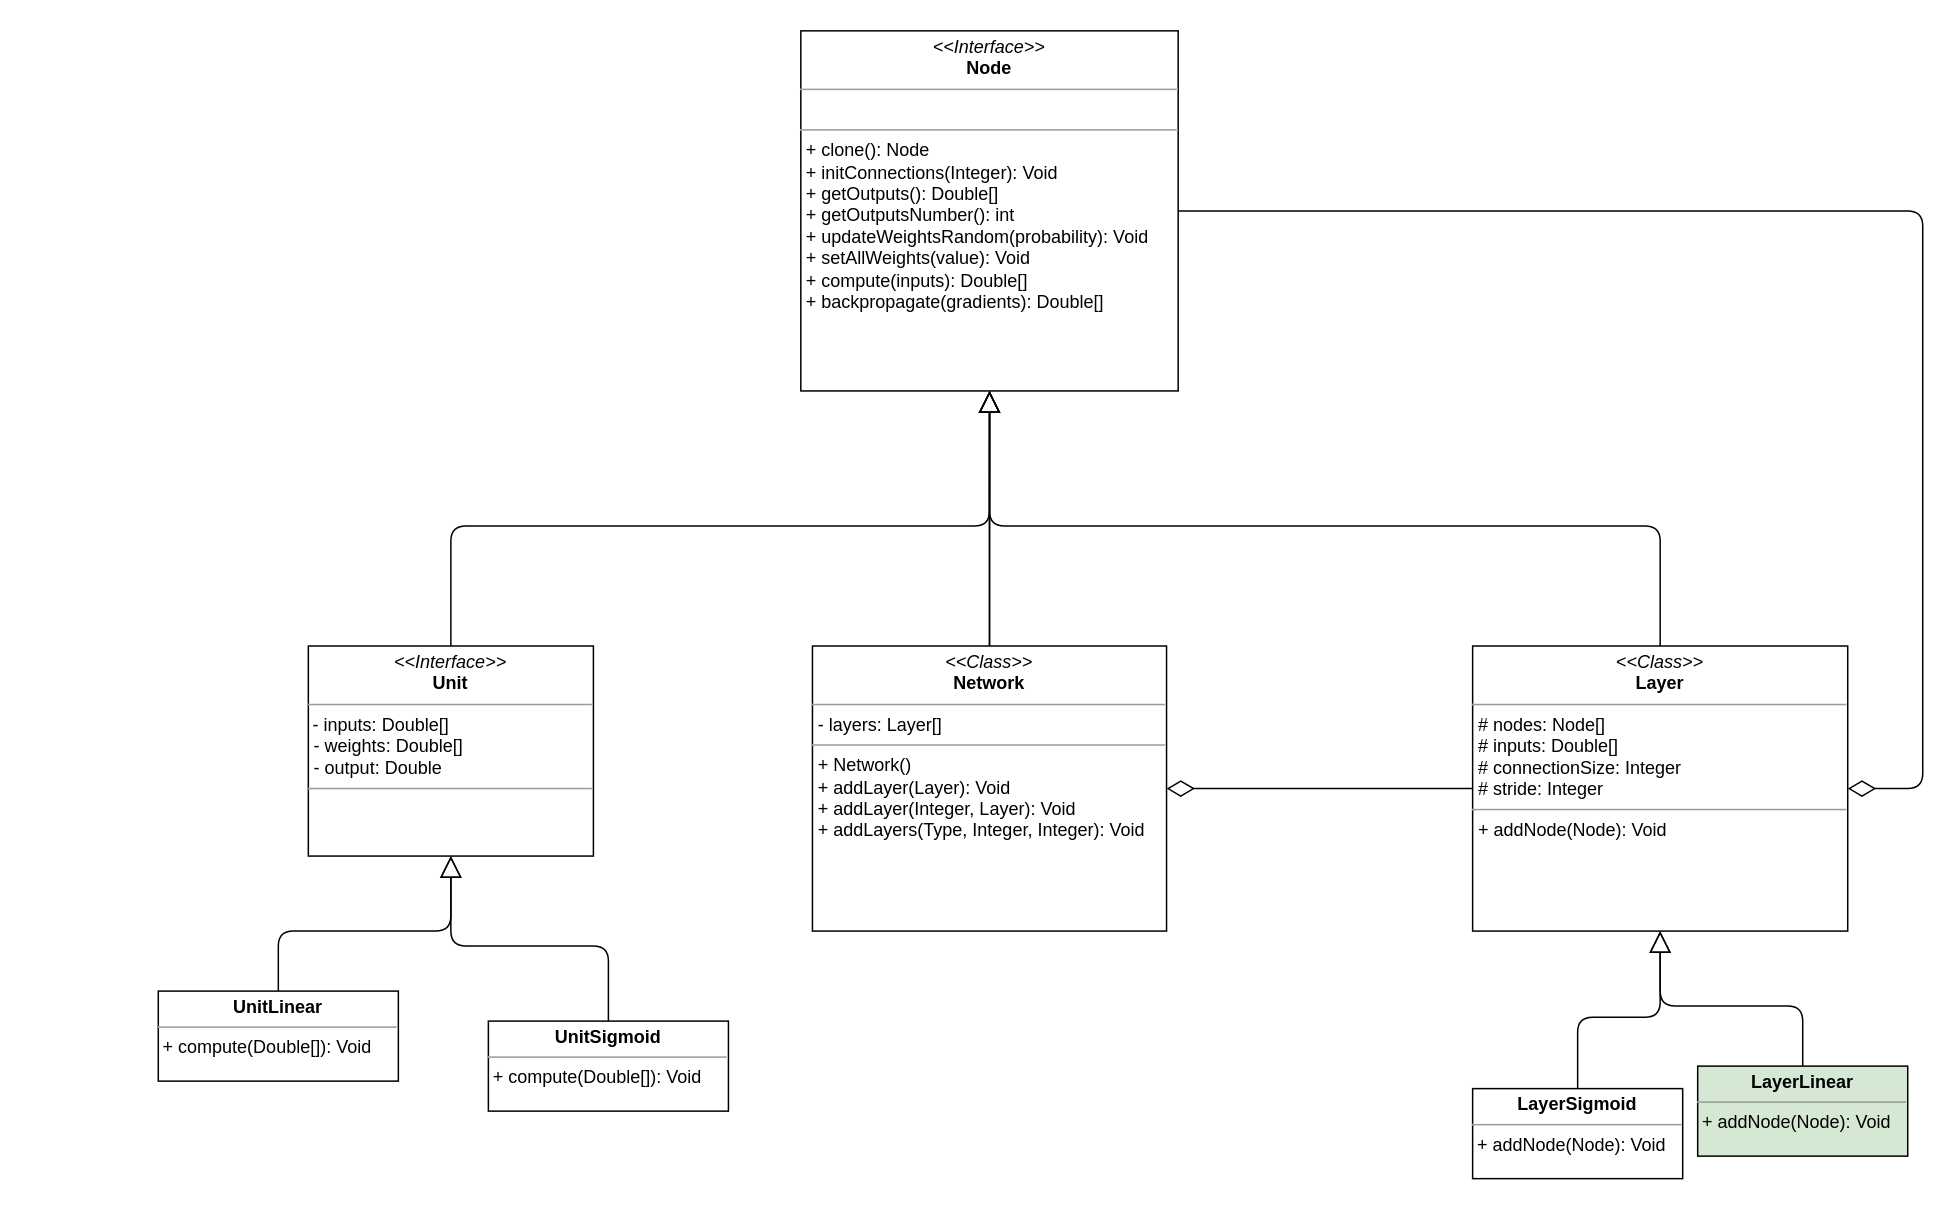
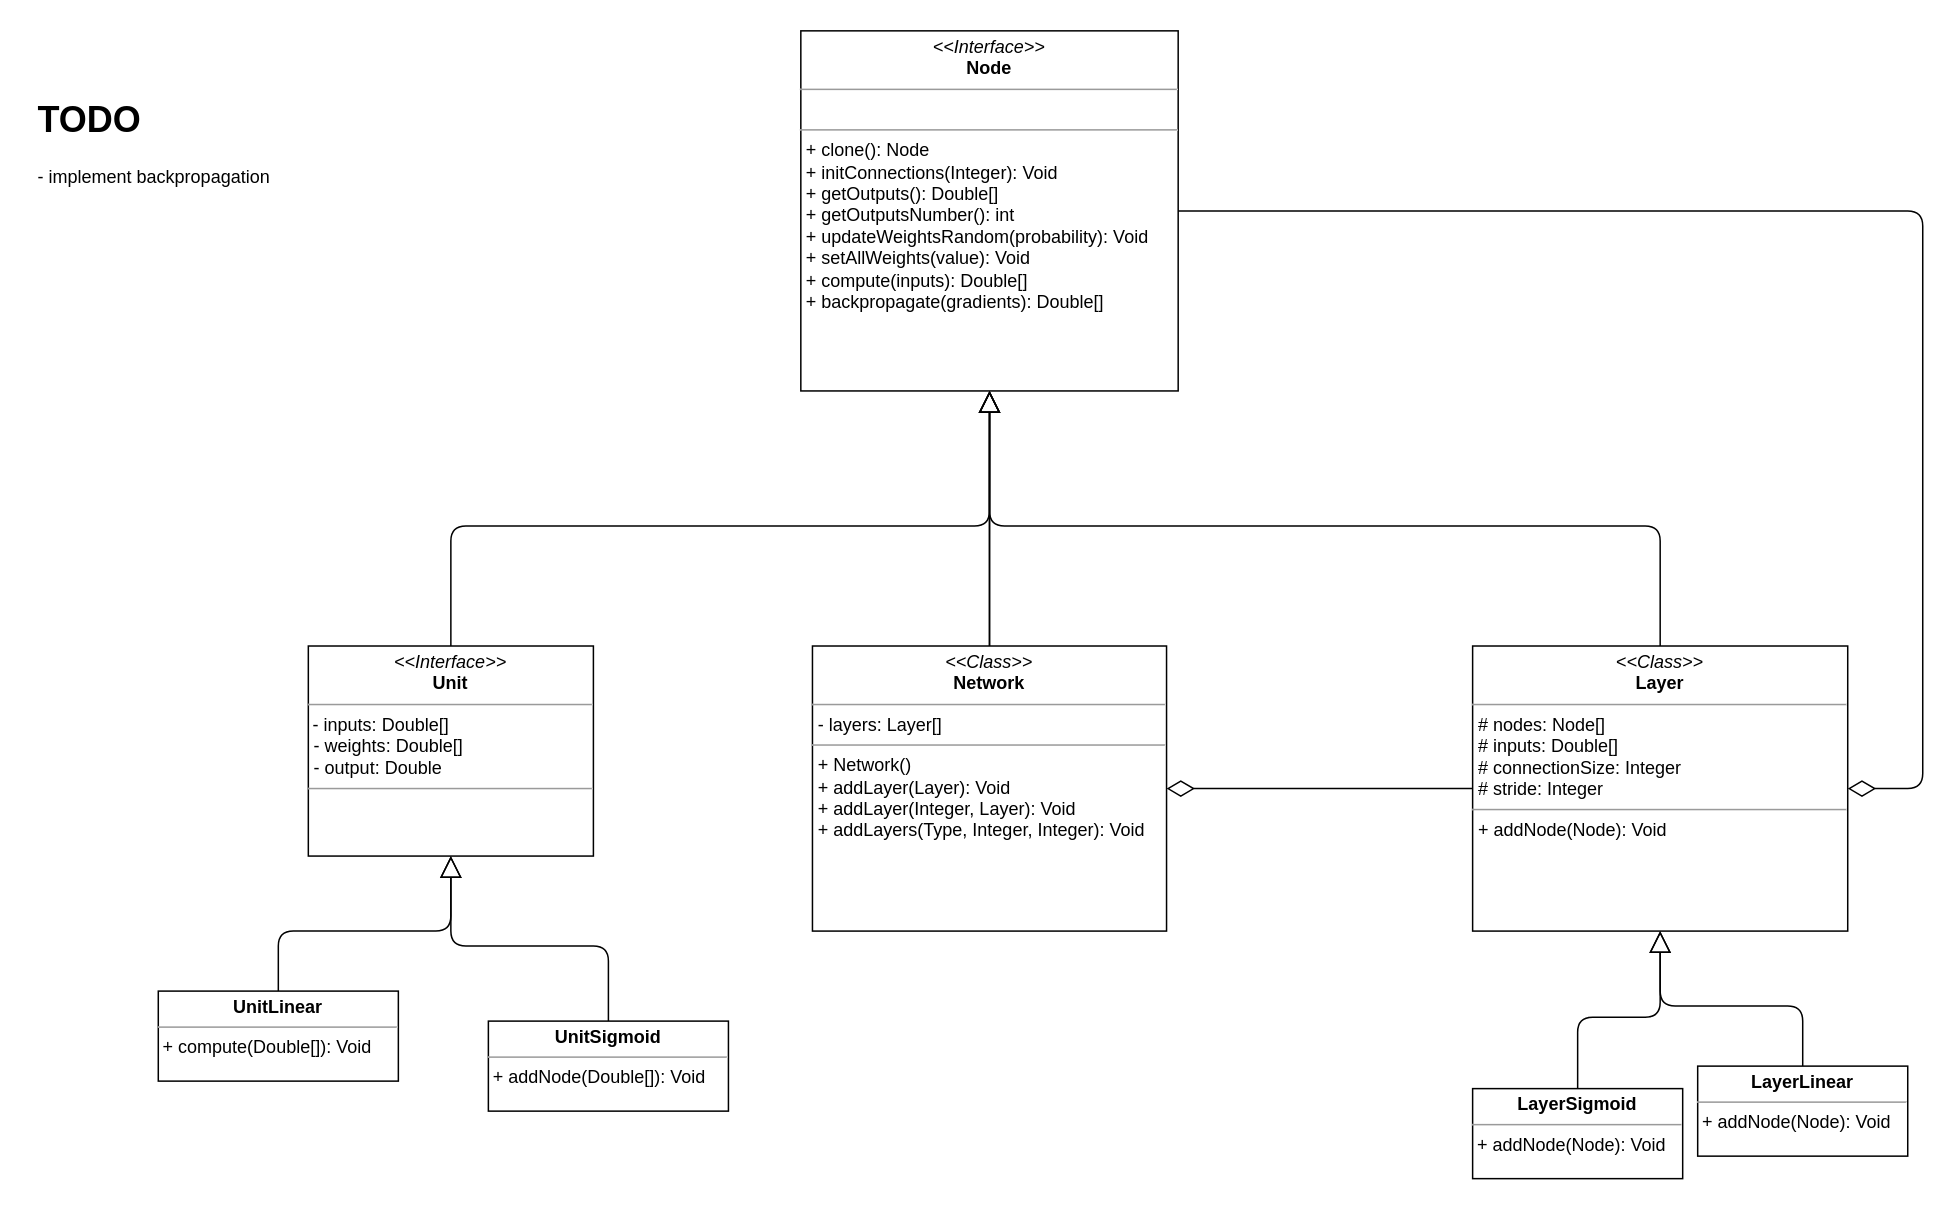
  <mxCell id="0" />
  <mxCell id="1" parent="0" />
  <mxCell id="2" value="&lt;p style=&quot;margin:0px;margin-top:4px;text-align:center;&quot;&gt;&lt;i&gt;&amp;lt;&amp;lt;Interface&amp;gt;&amp;gt;&lt;/i&gt;&lt;br&gt;&lt;b&gt;Node&lt;/b&gt;&lt;/p&gt;&lt;hr size=&quot;1&quot;&gt;&lt;p style=&quot;margin:0px;margin-left:4px;&quot;&gt;&lt;br&gt;&lt;/p&gt;&lt;hr size=&quot;1&quot;&gt;&lt;p style=&quot;margin:0px;margin-left:4px;&quot;&gt;+ clone(): Node&lt;/p&gt;&lt;p style=&quot;margin:0px;margin-left:4px;&quot;&gt;+ initConnections(Integer): Void&lt;/p&gt;&lt;p style=&quot;margin:0px;margin-left:4px;&quot;&gt;+ getOutputs(): Double[]&lt;/p&gt;&lt;p style=&quot;margin:0px;margin-left:4px;&quot;&gt;+ getOutputsNumber(): int&lt;/p&gt;&lt;p style=&quot;margin:0px;margin-left:4px;&quot;&gt;+ updateWeightsRandom(probability): Void&lt;/p&gt;&lt;p style=&quot;margin:0px;margin-left:4px;&quot;&gt;+ setAllWeights(value): Void&lt;/p&gt;&lt;p style=&quot;margin:0px;margin-left:4px;&quot;&gt;+ compute(inputs): Double[]&lt;/p&gt;&lt;p style=&quot;margin:0px;margin-left:4px;&quot;&gt;+ backpropagate(gradients): Double[]&lt;/p&gt;" style="verticalAlign=top;align=left;overflow=fill;fontSize=12;fontFamily=Helvetica;html=1;whiteSpace=wrap;" parent="1" vertex="1"><mxGeometry x="533.25" y="20" width="251.5" height="240" as="geometry" /></mxCell>
  <mxCell id="3" style="edgeStyle=orthogonalEdgeStyle;rounded=1;orthogonalLoop=1;jettySize=auto;html=1;endArrow=diamondThin;endFill=0;exitX=0;exitY=0.5;exitDx=0;exitDy=0;endSize=16;startSize=6;targetPerimeterSpacing=0;sourcePerimeterSpacing=0;shadow=0;entryX=1;entryY=0.5;entryDx=0;entryDy=0;" parent="1" source="11" target="6" edge="1"><mxGeometry relative="1" as="geometry" /></mxCell>
  <mxCell id="4" style="edgeStyle=orthogonalEdgeStyle;shape=connector;rounded=1;orthogonalLoop=1;jettySize=auto;html=1;entryX=0.5;entryY=1;entryDx=0;entryDy=0;labelBackgroundColor=default;strokeColor=default;fontFamily=Helvetica;fontSize=11;fontColor=default;endArrow=block;endFill=0;endSize=12;" parent="1" source="6" target="2" edge="1"><mxGeometry relative="1" as="geometry" /></mxCell>
  <mxCell id="5" value="" style="edgeStyle=orthogonalEdgeStyle;shape=connector;rounded=1;orthogonalLoop=1;jettySize=auto;html=1;labelBackgroundColor=default;strokeColor=default;strokeWidth=1;fontFamily=Helvetica;fontSize=11;fontColor=default;endArrow=block;endFill=0;endSize=12;" parent="1" source="6" target="2" edge="1"><mxGeometry relative="1" as="geometry" /></mxCell>
  <mxCell id="6" value="&lt;p style=&quot;margin:0px;margin-top:4px;text-align:center;&quot;&gt;&lt;i&gt;&amp;lt;&amp;lt;Class&amp;gt;&amp;gt;&lt;/i&gt;&lt;br&gt;&lt;b&gt;Network&lt;/b&gt;&lt;/p&gt;&lt;hr size=&quot;1&quot;&gt;&lt;p style=&quot;margin:0px;margin-left:4px;&quot;&gt;- layers: Layer[]&lt;/p&gt;&lt;hr size=&quot;1&quot;&gt;&lt;p style=&quot;margin:0px;margin-left:4px;&quot;&gt;+ Network()&lt;/p&gt;&lt;p style=&quot;margin:0px;margin-left:4px;&quot;&gt;+ addLayer(Layer): Void&lt;/p&gt;&lt;p style=&quot;margin:0px;margin-left:4px;&quot;&gt;+ addLayer(Integer, Layer): Void&lt;br&gt;&lt;/p&gt;&lt;p style=&quot;margin:0px;margin-left:4px;&quot;&gt;+ addLayers(Type, Integer, Integer): Void&lt;/p&gt;&lt;p style=&quot;margin:0px;margin-left:4px;&quot;&gt;&lt;br&gt;&lt;/p&gt;" style="verticalAlign=top;align=left;overflow=fill;fontSize=12;fontFamily=Helvetica;html=1;whiteSpace=wrap;" parent="1" vertex="1"><mxGeometry x="541" y="430" width="236" height="190" as="geometry" /></mxCell>
  <mxCell id="7" style="edgeStyle=orthogonalEdgeStyle;shape=connector;rounded=1;orthogonalLoop=1;jettySize=auto;html=1;entryX=0.5;entryY=1;entryDx=0;entryDy=0;labelBackgroundColor=default;strokeColor=default;strokeWidth=1;fontFamily=Helvetica;fontSize=11;fontColor=default;endArrow=block;endFill=0;endSize=12;" parent="1" source="8" target="2" edge="1"><mxGeometry relative="1" as="geometry"><Array as="points"><mxPoint x="300" y="350" /><mxPoint x="659" y="350" /></Array></mxGeometry></mxCell>
  <mxCell id="8" value="&lt;p style=&quot;margin:0px;margin-top:4px;text-align:center;&quot;&gt;&lt;i&gt;&amp;lt;&amp;lt;Interface&amp;gt;&amp;gt;&lt;/i&gt;&lt;br&gt;&lt;b&gt;Unit&lt;/b&gt;&lt;/p&gt;&lt;hr size=&quot;1&quot;&gt;&lt;p style=&quot;border-color: var(--border-color); margin: 0px 0px 0px 4px;&quot;&gt;&lt;/p&gt;&amp;nbsp;- inputs: Double[]&lt;p style=&quot;border-color: var(--border-color); margin: 0px 0px 0px 4px;&quot;&gt;- weights: Double[]&lt;/p&gt;&lt;p style=&quot;border-color: var(--border-color); margin: 0px 0px 0px 4px;&quot;&gt;- output: Double&lt;/p&gt;&lt;hr size=&quot;1&quot;&gt;&lt;p style=&quot;margin:0px;margin-left:4px;&quot;&gt;&lt;br&gt;&lt;/p&gt;" style="verticalAlign=top;align=left;overflow=fill;fontSize=12;fontFamily=Helvetica;html=1;whiteSpace=wrap;" parent="1" vertex="1"><mxGeometry x="205" y="430" width="190" height="140" as="geometry" /></mxCell>
  <mxCell id="9" style="edgeStyle=orthogonalEdgeStyle;shape=connector;rounded=1;orthogonalLoop=1;jettySize=auto;html=1;labelBackgroundColor=default;strokeColor=default;strokeWidth=1;fontFamily=Helvetica;fontSize=11;fontColor=default;endArrow=block;endFill=0;endSize=12;" parent="1" source="11" target="2" edge="1"><mxGeometry relative="1" as="geometry"><Array as="points"><mxPoint x="1106" y="350" /><mxPoint x="659" y="350" /></Array></mxGeometry></mxCell>
  <mxCell id="10" style="edgeStyle=orthogonalEdgeStyle;shape=connector;rounded=1;orthogonalLoop=1;jettySize=auto;html=1;labelBackgroundColor=default;strokeColor=default;strokeWidth=1;fontFamily=Helvetica;fontSize=11;fontColor=default;endArrow=diamondThin;endFill=0;endSize=16;jumpStyle=none;exitX=1;exitY=0.5;exitDx=0;exitDy=0;" parent="1" source="2" target="11" edge="1"><mxGeometry relative="1" as="geometry"><Array as="points"><mxPoint x="1281" y="140" /><mxPoint x="1281" y="525" /></Array></mxGeometry></mxCell>
  <mxCell id="11" value="&lt;p style=&quot;margin:0px;margin-top:4px;text-align:center;&quot;&gt;&lt;i&gt;&amp;lt;&amp;lt;Class&amp;gt;&amp;gt;&lt;/i&gt;&lt;br&gt;&lt;b&gt;Layer&lt;/b&gt;&lt;/p&gt;&lt;hr size=&quot;1&quot;&gt;&lt;p style=&quot;margin:0px;margin-left:4px;&quot;&gt;&lt;span style=&quot;background-color: initial;&quot;&gt;# nodes: Node[]&lt;/span&gt;&lt;br&gt;&lt;/p&gt;&lt;p style=&quot;margin:0px;margin-left:4px;&quot;&gt;&lt;span style=&quot;background-color: initial;&quot;&gt;# inputs: Double[]&lt;/span&gt;&lt;/p&gt;&lt;p style=&quot;margin:0px;margin-left:4px;&quot;&gt;# connectionSize: Integer&lt;/p&gt;&lt;p style=&quot;margin:0px;margin-left:4px;&quot;&gt;# stride: Integer&lt;/p&gt;&lt;hr size=&quot;1&quot;&gt;&lt;p style=&quot;margin:0px;margin-left:4px;&quot;&gt;+ addNode(Node): Void&lt;/p&gt;" style="verticalAlign=top;align=left;overflow=fill;fontSize=12;fontFamily=Helvetica;html=1;whiteSpace=wrap;" parent="1" vertex="1"><mxGeometry x="981" y="430" width="250" height="190" as="geometry" /></mxCell>
+ <mxCell id="12" value="&lt;h1&gt;TODO&lt;/h1&gt;&lt;p&gt;- implement backpropagation&lt;/p&gt;" style="text;html=1;strokeColor=none;fillColor=none;spacing=5;spacingTop=-20;whiteSpace=wrap;overflow=hidden;rounded=0;" parent="1" vertex="1"><mxGeometry x="20" y="60" width="350" height="120" as="geometry" /></mxCell>
  <mxCell id="13" style="edgeStyle=orthogonalEdgeStyle;shape=connector;rounded=1;orthogonalLoop=1;jettySize=auto;html=1;entryX=0.5;entryY=1;entryDx=0;entryDy=0;labelBackgroundColor=default;strokeColor=default;strokeWidth=1;fontFamily=Helvetica;fontSize=11;fontColor=default;endArrow=block;endFill=0;endSize=12;" parent="1" source="14" target="8" edge="1"><mxGeometry relative="1" as="geometry" /></mxCell>
  <mxCell id="14" value="&lt;p style=&quot;margin:0px;margin-top:4px;text-align:center;&quot;&gt;&lt;b&gt;UnitLinear&lt;/b&gt;&lt;/p&gt;&lt;hr size=&quot;1&quot;&gt;&lt;div style=&quot;height:2px;&quot;&gt;&amp;nbsp;+ compute(Double[]): Void&lt;/div&gt;" style="verticalAlign=top;align=left;overflow=fill;fontSize=12;fontFamily=Helvetica;html=1;whiteSpace=wrap;" parent="1" vertex="1"><mxGeometry x="105" y="660" width="160" height="60" as="geometry" /></mxCell>
  <mxCell id="15" style="edgeStyle=orthogonalEdgeStyle;shape=connector;rounded=1;orthogonalLoop=1;jettySize=auto;html=1;entryX=0.5;entryY=1;entryDx=0;entryDy=0;labelBackgroundColor=default;strokeColor=default;strokeWidth=1;fontFamily=Helvetica;fontSize=11;fontColor=default;endArrow=block;endFill=0;endSize=12;" parent="1" source="16" target="8" edge="1"><mxGeometry relative="1" as="geometry" /></mxCell>
- <mxCell id="16" value="&lt;p style=&quot;margin:0px;margin-top:4px;text-align:center;&quot;&gt;&lt;b&gt;UnitSigmoid&lt;/b&gt;&lt;/p&gt;&lt;hr size=&quot;1&quot;&gt;&lt;div style=&quot;height:2px;&quot;&gt;&amp;nbsp;+ compute(Double[]): Void&lt;/div&gt;" style="verticalAlign=top;align=left;overflow=fill;fontSize=12;fontFamily=Helvetica;html=1;whiteSpace=wrap;" parent="1" vertex="1"><mxGeometry x="325" y="680" width="160" height="60" as="geometry" /></mxCell>
+ <mxCell id="16" value="&lt;p style=&quot;margin:0px;margin-top:4px;text-align:center;&quot;&gt;&lt;b&gt;UnitSigmoid&lt;/b&gt;&lt;/p&gt;&lt;hr size=&quot;1&quot;&gt;&lt;div style=&quot;height:2px;&quot;&gt;&amp;nbsp;+ addNode(Double[]): Void&lt;/div&gt;" style="verticalAlign=top;align=left;overflow=fill;fontSize=12;fontFamily=Helvetica;html=1;whiteSpace=wrap;" parent="1" vertex="1"><mxGeometry x="325" y="680" width="160" height="60" as="geometry" /></mxCell>
  <mxCell id="17" style="edgeStyle=orthogonalEdgeStyle;shape=connector;rounded=1;orthogonalLoop=1;jettySize=auto;html=1;entryX=0.5;entryY=1;entryDx=0;entryDy=0;labelBackgroundColor=default;strokeColor=default;strokeWidth=1;fontFamily=Helvetica;fontSize=11;fontColor=default;endArrow=block;endFill=0;endSize=12;" parent="1" source="18" target="11" edge="1"><mxGeometry relative="1" as="geometry" /></mxCell>
- <mxCell id="18" value="&lt;p style=&quot;margin:0px;margin-top:4px;text-align:center;&quot;&gt;&lt;b&gt;LayerLinear&lt;/b&gt;&lt;/p&gt;&lt;hr size=&quot;1&quot;&gt;&lt;div style=&quot;height:2px;&quot;&gt;&amp;nbsp;+ addNode(Node): Void&lt;/div&gt;" style="verticalAlign=top;align=left;overflow=fill;fontSize=12;fontFamily=Helvetica;html=1;whiteSpace=wrap;fillColor=#d5e8d4;" parent="1" vertex="1"><mxGeometry x="1131" y="710" width="140" height="60" as="geometry" /></mxCell>
+ <mxCell id="18" value="&lt;p style=&quot;margin:0px;margin-top:4px;text-align:center;&quot;&gt;&lt;b&gt;LayerLinear&lt;/b&gt;&lt;/p&gt;&lt;hr size=&quot;1&quot;&gt;&lt;div style=&quot;height:2px;&quot;&gt;&amp;nbsp;+ addNode(Node): Void&lt;/div&gt;" style="verticalAlign=top;align=left;overflow=fill;fontSize=12;fontFamily=Helvetica;html=1;whiteSpace=wrap;" parent="1" vertex="1"><mxGeometry x="1131" y="710" width="140" height="60" as="geometry" /></mxCell>
  <mxCell id="19" style="edgeStyle=orthogonalEdgeStyle;shape=connector;rounded=1;orthogonalLoop=1;jettySize=auto;html=1;labelBackgroundColor=default;strokeColor=default;strokeWidth=1;fontFamily=Helvetica;fontSize=11;fontColor=default;endArrow=block;endFill=0;endSize=12;" parent="1" source="20" target="11" edge="1"><mxGeometry relative="1" as="geometry" /></mxCell>
  <mxCell id="20" value="&lt;p style=&quot;margin:0px;margin-top:4px;text-align:center;&quot;&gt;&lt;b&gt;LayerSigmoid&lt;/b&gt;&lt;/p&gt;&lt;hr size=&quot;1&quot;&gt;&lt;div style=&quot;height:2px;&quot;&gt;&amp;nbsp;+ addNode(Node): Void&lt;/div&gt;" style="verticalAlign=top;align=left;overflow=fill;fontSize=12;fontFamily=Helvetica;html=1;whiteSpace=wrap;" parent="1" vertex="1"><mxGeometry x="981" y="725" width="140" height="60" as="geometry" /></mxCell>
